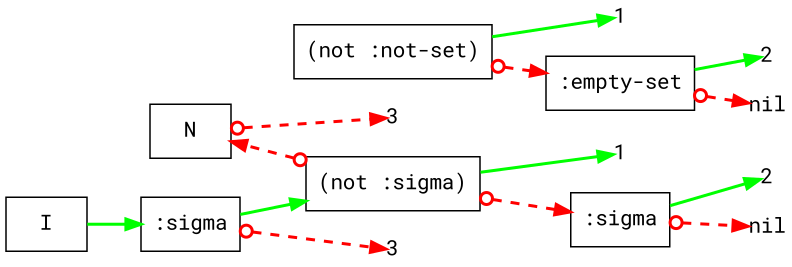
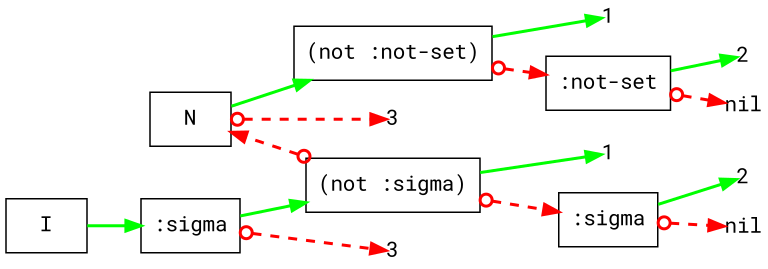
  digraph {
    fontname="Roboto Mono"
    rankdir=LR
    node [fontname="Roboto Mono" fontsize=14 shape=plain]
    edge [color=green fontname="Roboto Mono" penwidth=2 style=solid]
    n1 [label=":sigma" shape=box]
    n2 [label=N shape=box]
    n3 [label="(not :sigma)" shape=box]
    n4 [label=3]
    n5 [label="(not :not-set)" shape=box]
    n6 [label=3]
    n7 [label=1]
    n8 [label=":sigma" shape=box]
    n9 [label=2]
    n10 [label=nil]
    n11 [label=1]
-   n12 [label=":empty-set" shape=box]
+   n12 [label=":not-set" shape=box]
    n13 [label=2]
    n14 [label=nil]
    n15 [label=I shape=box]
    subgraph sub_1 {
      rank=same
      n1
      n2
    }
    subgraph sub_2 {
      rank=same
      n3
      n4
      n5
      n6
    }
    subgraph sub_3 {
      rank=same
      n7
      n8
    }
    subgraph sub_4 {
      rank=same
      n9
      n10
    }
    subgraph sub_5 {
      rank=same
      n11
      n12
    }
    subgraph sub_6 {
      rank=same
      n13
      n14
    }
    n1 -> n3
    n1 -> n4 [arrowhead=normal arrowtail=odot color=red dir=both style=dashed]
+   n2 -> n5
    n2 -> n6 [arrowhead=normal arrowtail=odot color=red dir=both style=dashed]
    n3 -> n2 [arrowhead=normal arrowtail=odot color=red dir=both style=dashed]
    n3 -> n7
    n3 -> n8 [arrowhead=normal arrowtail=odot color=red dir=both style=dashed]
    n5 -> n11
    n5 -> n12 [arrowhead=normal arrowtail=odot color=red dir=both style=dashed]
    n8 -> n9
    n8 -> n10 [arrowhead=normal arrowtail=odot color=red dir=both style=dashed]
    n12 -> n13
    n12 -> n14 [arrowhead=normal arrowtail=odot color=red dir=both style=dashed]
    n15 -> n1
  }
